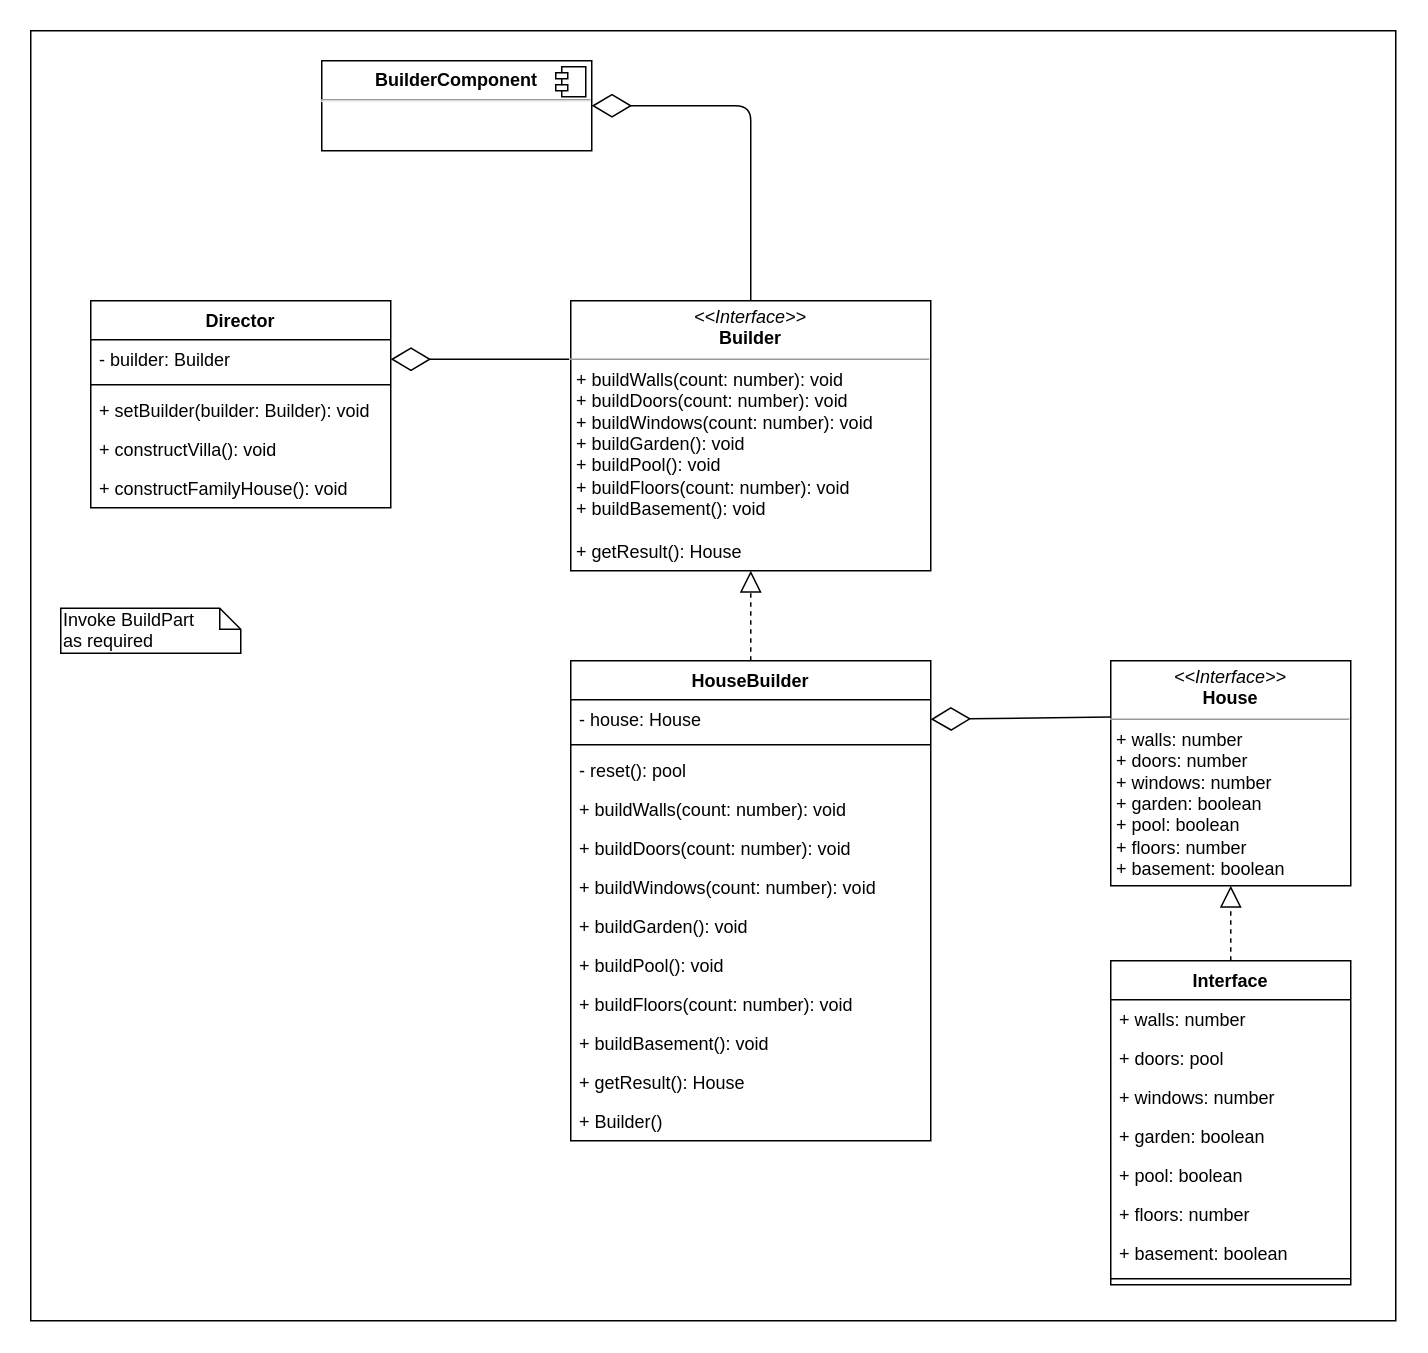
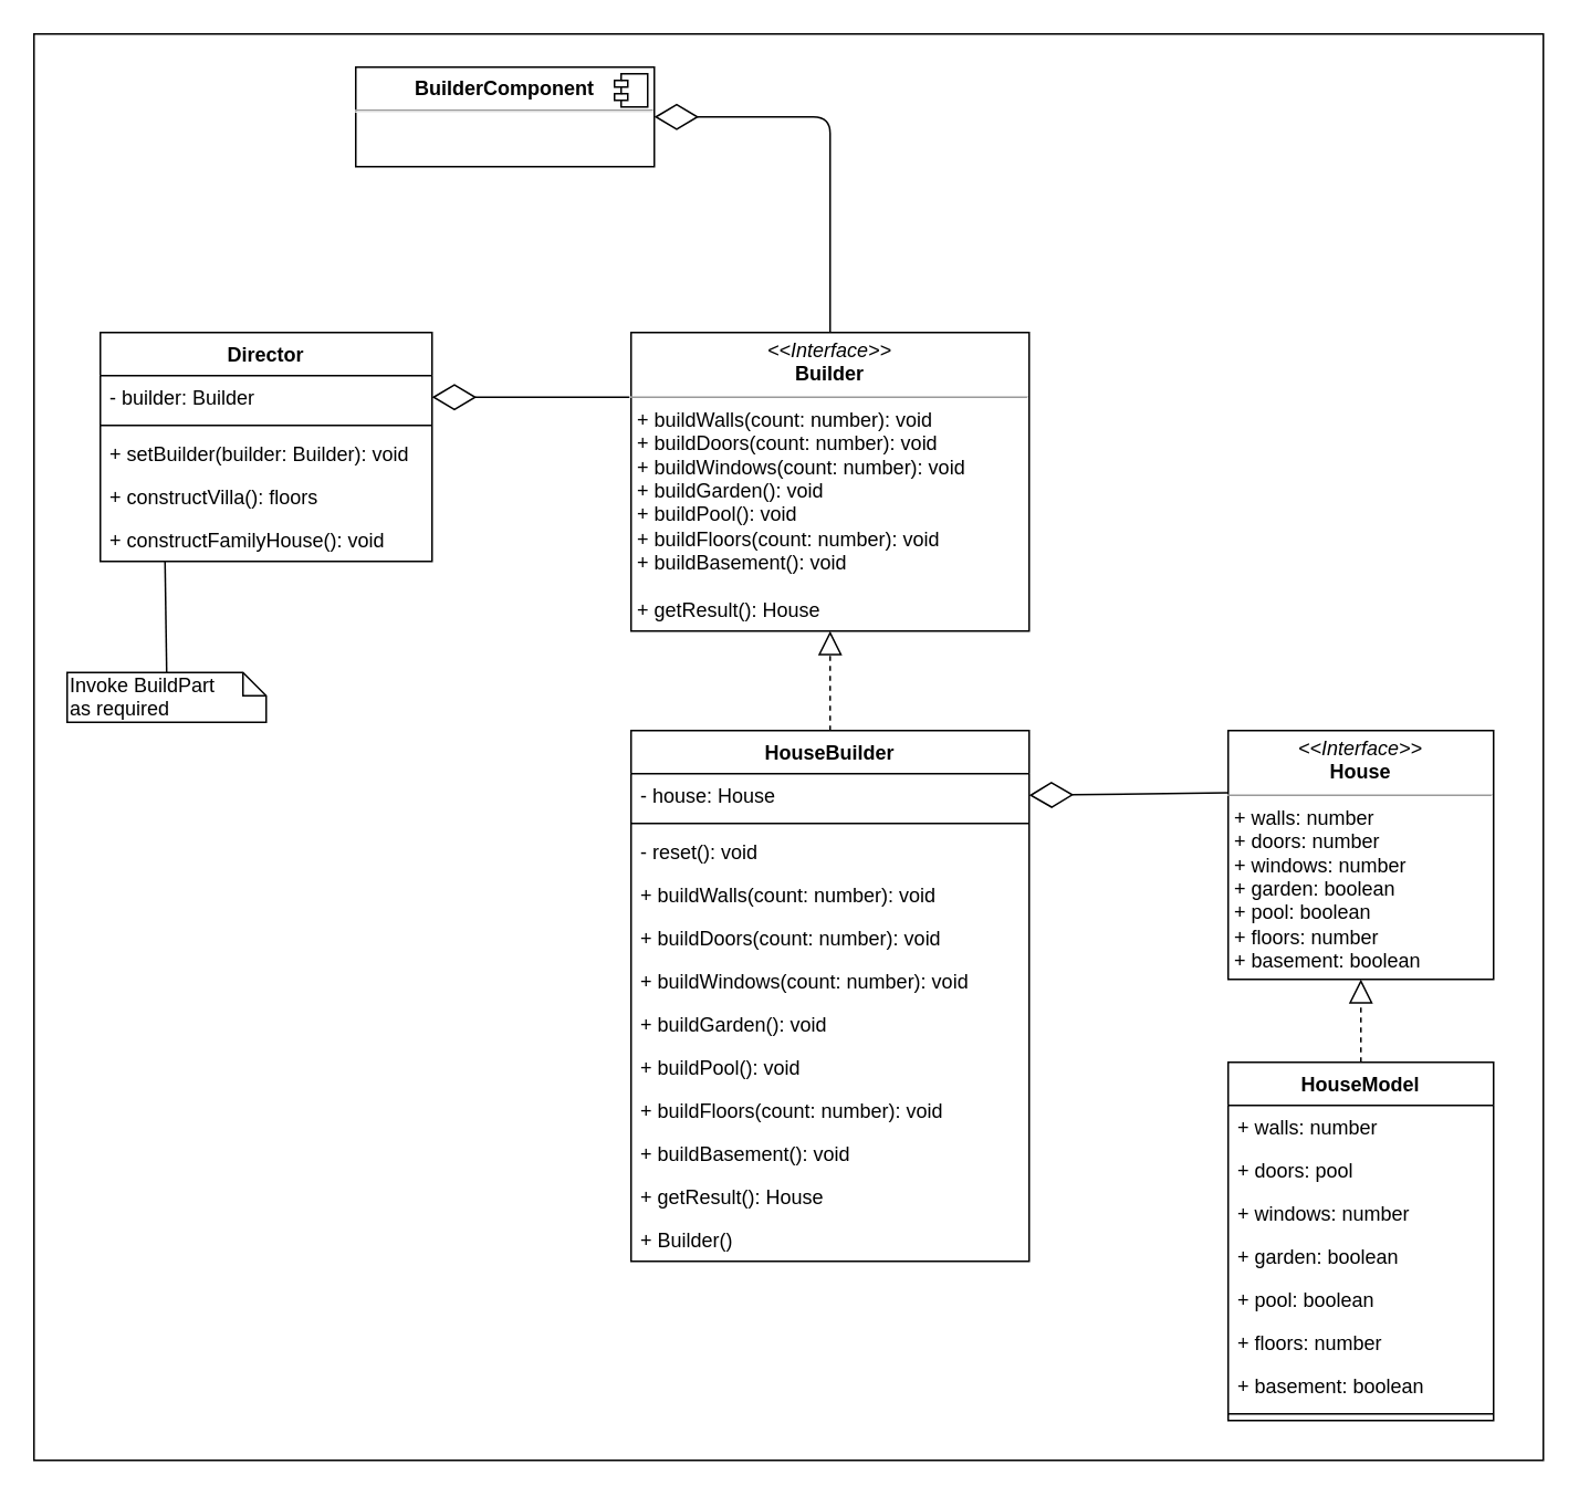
  <mxCell id="0" />
  <mxCell id="1" parent="0" />
  <mxCell id="2" value="" style="rounded=0;whiteSpace=wrap;html=1;" vertex="1" parent="1"><mxGeometry x="20" y="20" width="910" height="860" as="geometry" /></mxCell>
  <mxCell id="3" value="&lt;p style=&quot;margin: 0px ; margin-top: 4px ; text-align: center&quot;&gt;&lt;i&gt;&amp;lt;&amp;lt;Interface&amp;gt;&amp;gt;&lt;/i&gt;&lt;br&gt;&lt;b&gt;Builder&lt;/b&gt;&lt;/p&gt;&lt;hr size=&quot;1&quot;&gt;&lt;p style=&quot;margin: 0px ; margin-left: 4px&quot;&gt;&lt;span&gt;+&amp;nbsp;&lt;/span&gt;build&lt;span&gt;Walls(count: number): void&lt;/span&gt;&lt;br&gt;&lt;/p&gt;&lt;p style=&quot;margin: 0px 0px 0px 4px&quot;&gt;+ buildDoors(count: number): void&lt;/p&gt;&lt;p style=&quot;margin: 0px 0px 0px 4px&quot;&gt;+ buildWindows(count: number): void&lt;/p&gt;&lt;p style=&quot;margin: 0px 0px 0px 4px&quot;&gt;+ buildGarden(): void&lt;/p&gt;&lt;p style=&quot;margin: 0px 0px 0px 4px&quot;&gt;+ buildPool(): void&lt;/p&gt;&lt;p style=&quot;margin: 0px 0px 0px 4px&quot;&gt;+ buildFloors(count: number): void&lt;/p&gt;&lt;p style=&quot;margin: 0px 0px 0px 4px&quot;&gt;+ buildBasement(): void&lt;/p&gt;&lt;p style=&quot;margin: 0px 0px 0px 4px&quot;&gt;&lt;br&gt;&lt;/p&gt;&lt;p style=&quot;margin: 0px 0px 0px 4px&quot;&gt;+ getResult(): House&lt;/p&gt;" style="verticalAlign=top;align=left;overflow=fill;fontSize=12;fontFamily=Helvetica;html=1;" vertex="1" parent="1"><mxGeometry x="380" y="200" width="240" height="180" as="geometry" /></mxCell>
  <mxCell id="4" value="HouseBuilder" style="swimlane;fontStyle=1;align=center;verticalAlign=top;childLayout=stackLayout;horizontal=1;startSize=26;horizontalStack=0;resizeParent=1;resizeParentMax=0;resizeLast=0;collapsible=1;marginBottom=0;" vertex="1" parent="1"><mxGeometry x="380" y="440" width="240" height="320" as="geometry" /></mxCell>
  <mxCell id="5" value="- house: House" style="text;strokeColor=none;fillColor=none;align=left;verticalAlign=top;spacingLeft=4;spacingRight=4;overflow=hidden;rotatable=0;points=[[0,0.5],[1,0.5]];portConstraint=eastwest;" vertex="1" parent="4"><mxGeometry y="26" width="240" height="26" as="geometry" /></mxCell>
  <mxCell id="6" value="" style="line;strokeWidth=1;fillColor=none;align=left;verticalAlign=middle;spacingTop=-1;spacingLeft=3;spacingRight=3;rotatable=0;labelPosition=right;points=[];portConstraint=eastwest;" vertex="1" parent="4"><mxGeometry y="52" width="240" height="8" as="geometry" /></mxCell>
- <mxCell id="7" value="- reset(): pool" style="text;strokeColor=none;fillColor=none;align=left;verticalAlign=top;spacingLeft=4;spacingRight=4;overflow=hidden;rotatable=0;points=[[0,0.5],[1,0.5]];portConstraint=eastwest;" vertex="1" parent="4"><mxGeometry y="60" width="240" height="26" as="geometry" /></mxCell>
+ <mxCell id="7" value="- reset(): void" style="text;strokeColor=none;fillColor=none;align=left;verticalAlign=top;spacingLeft=4;spacingRight=4;overflow=hidden;rotatable=0;points=[[0,0.5],[1,0.5]];portConstraint=eastwest;" vertex="1" parent="4"><mxGeometry y="60" width="240" height="26" as="geometry" /></mxCell>
  <mxCell id="8" value="+ buildWalls(count: number): void" style="text;strokeColor=none;fillColor=none;align=left;verticalAlign=top;spacingLeft=4;spacingRight=4;overflow=hidden;rotatable=0;points=[[0,0.5],[1,0.5]];portConstraint=eastwest;" vertex="1" parent="4"><mxGeometry y="86" width="240" height="26" as="geometry" /></mxCell>
  <mxCell id="9" value="+ buildDoors(count: number): void" style="text;strokeColor=none;fillColor=none;align=left;verticalAlign=top;spacingLeft=4;spacingRight=4;overflow=hidden;rotatable=0;points=[[0,0.5],[1,0.5]];portConstraint=eastwest;" vertex="1" parent="4"><mxGeometry y="112" width="240" height="26" as="geometry" /></mxCell>
  <mxCell id="10" value="+ buildWindows(count: number): void" style="text;strokeColor=none;fillColor=none;align=left;verticalAlign=top;spacingLeft=4;spacingRight=4;overflow=hidden;rotatable=0;points=[[0,0.5],[1,0.5]];portConstraint=eastwest;" vertex="1" parent="4"><mxGeometry y="138" width="240" height="26" as="geometry" /></mxCell>
  <mxCell id="11" value="+ buildGarden(): void" style="text;strokeColor=none;fillColor=none;align=left;verticalAlign=top;spacingLeft=4;spacingRight=4;overflow=hidden;rotatable=0;points=[[0,0.5],[1,0.5]];portConstraint=eastwest;" vertex="1" parent="4"><mxGeometry y="164" width="240" height="26" as="geometry" /></mxCell>
  <mxCell id="12" value="+ buildPool(): void" style="text;strokeColor=none;fillColor=none;align=left;verticalAlign=top;spacingLeft=4;spacingRight=4;overflow=hidden;rotatable=0;points=[[0,0.5],[1,0.5]];portConstraint=eastwest;" vertex="1" parent="4"><mxGeometry y="190" width="240" height="26" as="geometry" /></mxCell>
  <mxCell id="13" value="+ buildFloors(count: number): void" style="text;strokeColor=none;fillColor=none;align=left;verticalAlign=top;spacingLeft=4;spacingRight=4;overflow=hidden;rotatable=0;points=[[0,0.5],[1,0.5]];portConstraint=eastwest;" vertex="1" parent="4"><mxGeometry y="216" width="240" height="26" as="geometry" /></mxCell>
  <mxCell id="14" value="+ buildBasement(): void" style="text;strokeColor=none;fillColor=none;align=left;verticalAlign=top;spacingLeft=4;spacingRight=4;overflow=hidden;rotatable=0;points=[[0,0.5],[1,0.5]];portConstraint=eastwest;" vertex="1" parent="4"><mxGeometry y="242" width="240" height="26" as="geometry" /></mxCell>
  <mxCell id="15" value="+ getResult(): House" style="text;strokeColor=none;fillColor=none;align=left;verticalAlign=top;spacingLeft=4;spacingRight=4;overflow=hidden;rotatable=0;points=[[0,0.5],[1,0.5]];portConstraint=eastwest;" vertex="1" parent="4"><mxGeometry y="268" width="240" height="26" as="geometry" /></mxCell>
  <mxCell id="16" value="+ Builder()" style="text;strokeColor=none;fillColor=none;align=left;verticalAlign=top;spacingLeft=4;spacingRight=4;overflow=hidden;rotatable=0;points=[[0,0.5],[1,0.5]];portConstraint=eastwest;" vertex="1" parent="4"><mxGeometry y="294" width="240" height="26" as="geometry" /></mxCell>
  <mxCell id="17" value="" style="endArrow=block;dashed=1;endFill=0;endSize=12;html=1;entryX=0.5;entryY=1;entryDx=0;entryDy=0;exitX=0.5;exitY=0;exitDx=0;exitDy=0;" edge="1" parent="1" source="4" target="3"><mxGeometry width="160" relative="1" as="geometry"><mxPoint x="160" y="510" as="sourcePoint" /><mxPoint x="320" y="510" as="targetPoint" /></mxGeometry></mxCell>
  <mxCell id="18" value="&lt;p style=&quot;margin: 0px ; margin-top: 4px ; text-align: center&quot;&gt;&lt;i&gt;&amp;lt;&amp;lt;Interface&amp;gt;&amp;gt;&lt;/i&gt;&lt;br&gt;&lt;b&gt;House&lt;/b&gt;&lt;/p&gt;&lt;hr size=&quot;1&quot;&gt;&lt;p style=&quot;margin: 0px ; margin-left: 4px&quot;&gt;+ walls: number&lt;br&gt;+ doors: number&lt;/p&gt;&lt;p style=&quot;margin: 0px ; margin-left: 4px&quot;&gt;+ windows: number&lt;/p&gt;&lt;p style=&quot;margin: 0px ; margin-left: 4px&quot;&gt;+ garden: boolean&lt;/p&gt;&lt;p style=&quot;margin: 0px ; margin-left: 4px&quot;&gt;+ pool: boolean&lt;/p&gt;&lt;p style=&quot;margin: 0px ; margin-left: 4px&quot;&gt;+ floors: number&lt;/p&gt;&lt;p style=&quot;margin: 0px ; margin-left: 4px&quot;&gt;+ basement: boolean&lt;/p&gt;" style="verticalAlign=top;align=left;overflow=fill;fontSize=12;fontFamily=Helvetica;html=1;" vertex="1" parent="1"><mxGeometry x="740" y="440" width="160" height="150" as="geometry" /></mxCell>
  <mxCell id="19" value="" style="endArrow=diamondThin;endFill=0;endSize=24;html=1;entryX=1;entryY=0.5;entryDx=0;entryDy=0;exitX=0;exitY=0.25;exitDx=0;exitDy=0;" edge="1" parent="1" source="18" target="5"><mxGeometry width="160" relative="1" as="geometry"><mxPoint x="720" y="510" as="sourcePoint" /><mxPoint x="960" y="680" as="targetPoint" /></mxGeometry></mxCell>
- <mxCell id="20" value="Interface" style="swimlane;fontStyle=1;align=center;verticalAlign=top;childLayout=stackLayout;horizontal=1;startSize=26;horizontalStack=0;resizeParent=1;resizeParentMax=0;resizeLast=0;collapsible=1;marginBottom=0;" vertex="1" parent="1"><mxGeometry x="740" y="640" width="160" height="216" as="geometry" /></mxCell>
+ <mxCell id="20" value="HouseModel" style="swimlane;fontStyle=1;align=center;verticalAlign=top;childLayout=stackLayout;horizontal=1;startSize=26;horizontalStack=0;resizeParent=1;resizeParentMax=0;resizeLast=0;collapsible=1;marginBottom=0;" vertex="1" parent="1"><mxGeometry x="740" y="640" width="160" height="216" as="geometry" /></mxCell>
  <mxCell id="21" value="+ walls: number" style="text;strokeColor=none;fillColor=none;align=left;verticalAlign=top;spacingLeft=4;spacingRight=4;overflow=hidden;rotatable=0;points=[[0,0.5],[1,0.5]];portConstraint=eastwest;" vertex="1" parent="20"><mxGeometry y="26" width="160" height="26" as="geometry" /></mxCell>
  <mxCell id="22" value="+ doors: pool" style="text;strokeColor=none;fillColor=none;align=left;verticalAlign=top;spacingLeft=4;spacingRight=4;overflow=hidden;rotatable=0;points=[[0,0.5],[1,0.5]];portConstraint=eastwest;" vertex="1" parent="20"><mxGeometry y="52" width="160" height="26" as="geometry" /></mxCell>
  <mxCell id="23" value="+ windows: number" style="text;strokeColor=none;fillColor=none;align=left;verticalAlign=top;spacingLeft=4;spacingRight=4;overflow=hidden;rotatable=0;points=[[0,0.5],[1,0.5]];portConstraint=eastwest;" vertex="1" parent="20"><mxGeometry y="78" width="160" height="26" as="geometry" /></mxCell>
  <mxCell id="24" value="+ garden: boolean" style="text;strokeColor=none;fillColor=none;align=left;verticalAlign=top;spacingLeft=4;spacingRight=4;overflow=hidden;rotatable=0;points=[[0,0.5],[1,0.5]];portConstraint=eastwest;" vertex="1" parent="20"><mxGeometry y="104" width="160" height="26" as="geometry" /></mxCell>
  <mxCell id="25" value="+ pool: boolean" style="text;strokeColor=none;fillColor=none;align=left;verticalAlign=top;spacingLeft=4;spacingRight=4;overflow=hidden;rotatable=0;points=[[0,0.5],[1,0.5]];portConstraint=eastwest;" vertex="1" parent="20"><mxGeometry y="130" width="160" height="26" as="geometry" /></mxCell>
  <mxCell id="26" value="+ floors: number" style="text;strokeColor=none;fillColor=none;align=left;verticalAlign=top;spacingLeft=4;spacingRight=4;overflow=hidden;rotatable=0;points=[[0,0.5],[1,0.5]];portConstraint=eastwest;" vertex="1" parent="20"><mxGeometry y="156" width="160" height="26" as="geometry" /></mxCell>
  <mxCell id="27" value="+ basement: boolean" style="text;strokeColor=none;fillColor=none;align=left;verticalAlign=top;spacingLeft=4;spacingRight=4;overflow=hidden;rotatable=0;points=[[0,0.5],[1,0.5]];portConstraint=eastwest;" vertex="1" parent="20"><mxGeometry y="182" width="160" height="26" as="geometry" /></mxCell>
  <mxCell id="28" value="" style="line;strokeWidth=1;fillColor=none;align=left;verticalAlign=middle;spacingTop=-1;spacingLeft=3;spacingRight=3;rotatable=0;labelPosition=right;points=[];portConstraint=eastwest;" vertex="1" parent="20"><mxGeometry y="208" width="160" height="8" as="geometry" /></mxCell>
  <mxCell id="29" value="" style="endArrow=block;dashed=1;endFill=0;endSize=12;html=1;entryX=0.5;entryY=1;entryDx=0;entryDy=0;exitX=0.5;exitY=0;exitDx=0;exitDy=0;" edge="1" parent="1" source="20" target="18"><mxGeometry width="160" relative="1" as="geometry"><mxPoint x="570" y="840" as="sourcePoint" /><mxPoint x="730" y="840" as="targetPoint" /></mxGeometry></mxCell>
  <mxCell id="30" value="Director" style="swimlane;fontStyle=1;align=center;verticalAlign=top;childLayout=stackLayout;horizontal=1;startSize=26;horizontalStack=0;resizeParent=1;resizeParentMax=0;resizeLast=0;collapsible=1;marginBottom=0;" vertex="1" parent="1"><mxGeometry x="60" y="200" width="200" height="138" as="geometry" /></mxCell>
  <mxCell id="31" value="- builder: Builder" style="text;strokeColor=none;fillColor=none;align=left;verticalAlign=top;spacingLeft=4;spacingRight=4;overflow=hidden;rotatable=0;points=[[0,0.5],[1,0.5]];portConstraint=eastwest;" vertex="1" parent="30"><mxGeometry y="26" width="200" height="26" as="geometry" /></mxCell>
  <mxCell id="32" value="" style="line;strokeWidth=1;fillColor=none;align=left;verticalAlign=middle;spacingTop=-1;spacingLeft=3;spacingRight=3;rotatable=0;labelPosition=right;points=[];portConstraint=eastwest;" vertex="1" parent="30"><mxGeometry y="52" width="200" height="8" as="geometry" /></mxCell>
  <mxCell id="33" value="+ setBuilder(builder: Builder): void" style="text;strokeColor=none;fillColor=none;align=left;verticalAlign=top;spacingLeft=4;spacingRight=4;overflow=hidden;rotatable=0;points=[[0,0.5],[1,0.5]];portConstraint=eastwest;" vertex="1" parent="30"><mxGeometry y="60" width="200" height="26" as="geometry" /></mxCell>
- <mxCell id="34" value="+ constructVilla(): void" style="text;strokeColor=none;fillColor=none;align=left;verticalAlign=top;spacingLeft=4;spacingRight=4;overflow=hidden;rotatable=0;points=[[0,0.5],[1,0.5]];portConstraint=eastwest;" vertex="1" parent="30"><mxGeometry y="86" width="200" height="26" as="geometry" /></mxCell>
+ <mxCell id="34" value="+ constructVilla(): floors" style="text;strokeColor=none;fillColor=none;align=left;verticalAlign=top;spacingLeft=4;spacingRight=4;overflow=hidden;rotatable=0;points=[[0,0.5],[1,0.5]];portConstraint=eastwest;" vertex="1" parent="30"><mxGeometry y="86" width="200" height="26" as="geometry" /></mxCell>
  <mxCell id="35" value="+ constructFamilyHouse(): void" style="text;strokeColor=none;fillColor=none;align=left;verticalAlign=top;spacingLeft=4;spacingRight=4;overflow=hidden;rotatable=0;points=[[0,0.5],[1,0.5]];portConstraint=eastwest;" vertex="1" parent="30"><mxGeometry y="112" width="200" height="26" as="geometry" /></mxCell>
  <mxCell id="36" value="" style="endArrow=diamondThin;endFill=0;endSize=24;html=1;entryX=1;entryY=0.5;entryDx=0;entryDy=0;exitX=-0.004;exitY=0.217;exitDx=0;exitDy=0;exitPerimeter=0;" edge="1" parent="1" source="3" target="31"><mxGeometry width="160" relative="1" as="geometry"><mxPoint x="60" y="520" as="sourcePoint" /><mxPoint x="220" y="520" as="targetPoint" /></mxGeometry></mxCell>
  <mxCell id="37" value="Invoke BuildPart&lt;br&gt;as required" style="shape=note;whiteSpace=wrap;html=1;size=14;verticalAlign=top;align=left;spacingTop=-6;" vertex="1" parent="1"><mxGeometry x="40" y="405" width="120" height="30" as="geometry" /></mxCell>
+ <mxCell id="38" value="" style="endArrow=none;html=1;entryX=0.195;entryY=1;entryDx=0;entryDy=0;entryPerimeter=0;exitX=0.5;exitY=0;exitDx=0;exitDy=0;exitPerimeter=0;" edge="1" parent="1" source="37" target="35"><mxGeometry width="50" height="50" relative="1" as="geometry"><mxPoint x="190" y="560" as="sourcePoint" /><mxPoint x="240" y="510" as="targetPoint" /></mxGeometry></mxCell>
  <mxCell id="39" value="&lt;p style=&quot;margin: 0px ; margin-top: 6px ; text-align: center&quot;&gt;&lt;b&gt;BuilderComponent&lt;/b&gt;&lt;/p&gt;&lt;hr&gt;&lt;p style=&quot;margin: 0px ; margin-left: 8px&quot;&gt;&lt;br&gt;&lt;/p&gt;" style="align=left;overflow=fill;html=1;dropTarget=0;" vertex="1" parent="1"><mxGeometry x="214" y="40" width="180" height="60" as="geometry" /></mxCell>
  <mxCell id="40" value="" style="shape=component;jettyWidth=8;jettyHeight=4;" vertex="1" parent="39"><mxGeometry x="1" width="20" height="20" relative="1" as="geometry"><mxPoint x="-24" y="4" as="offset" /></mxGeometry></mxCell>
  <mxCell id="41" value="" style="endArrow=diamondThin;endFill=0;endSize=24;html=1;entryX=1;entryY=0.5;entryDx=0;entryDy=0;exitX=0.5;exitY=0;exitDx=0;exitDy=0;" edge="1" parent="1" source="3" target="39"><mxGeometry width="160" relative="1" as="geometry"><mxPoint x="520" y="130" as="sourcePoint" /><mxPoint x="680" y="130" as="targetPoint" /><Array as="points"><mxPoint x="500" y="70" /></Array></mxGeometry></mxCell>
